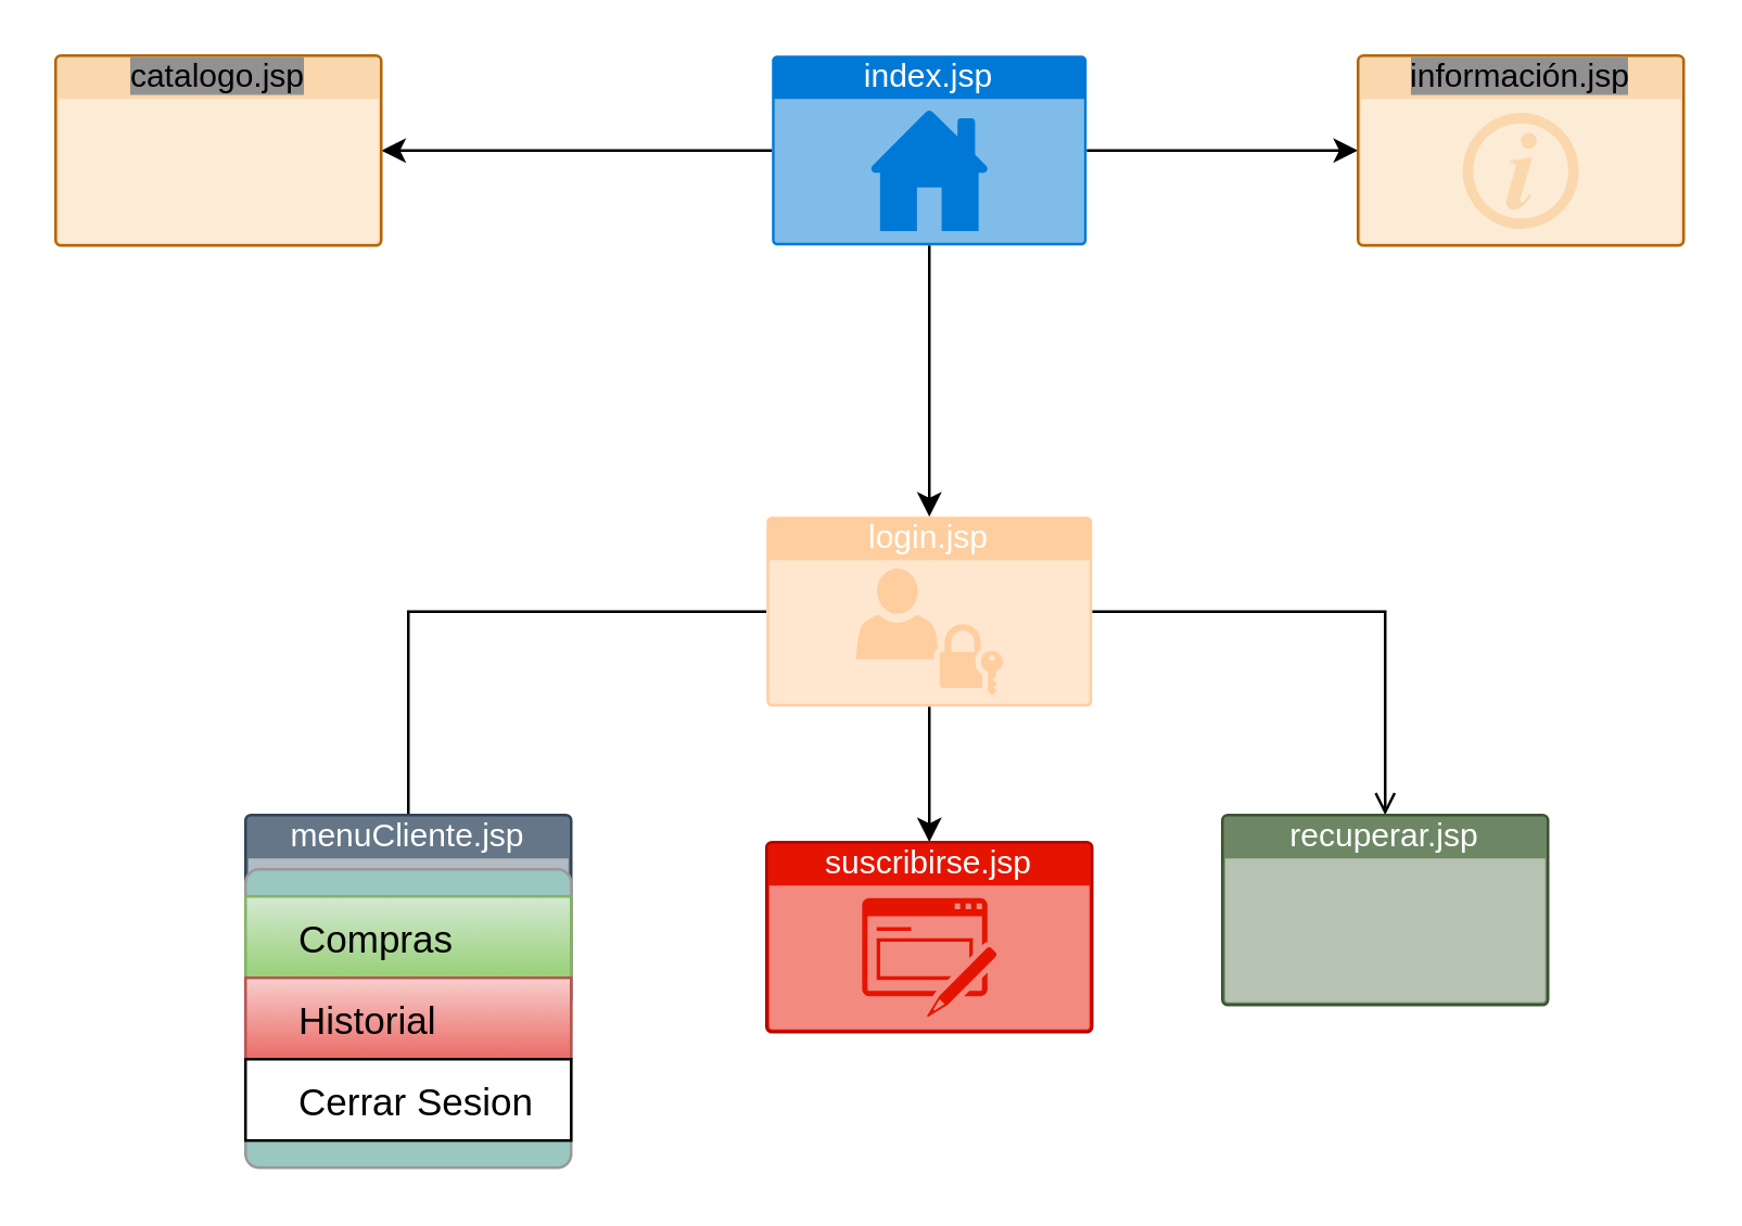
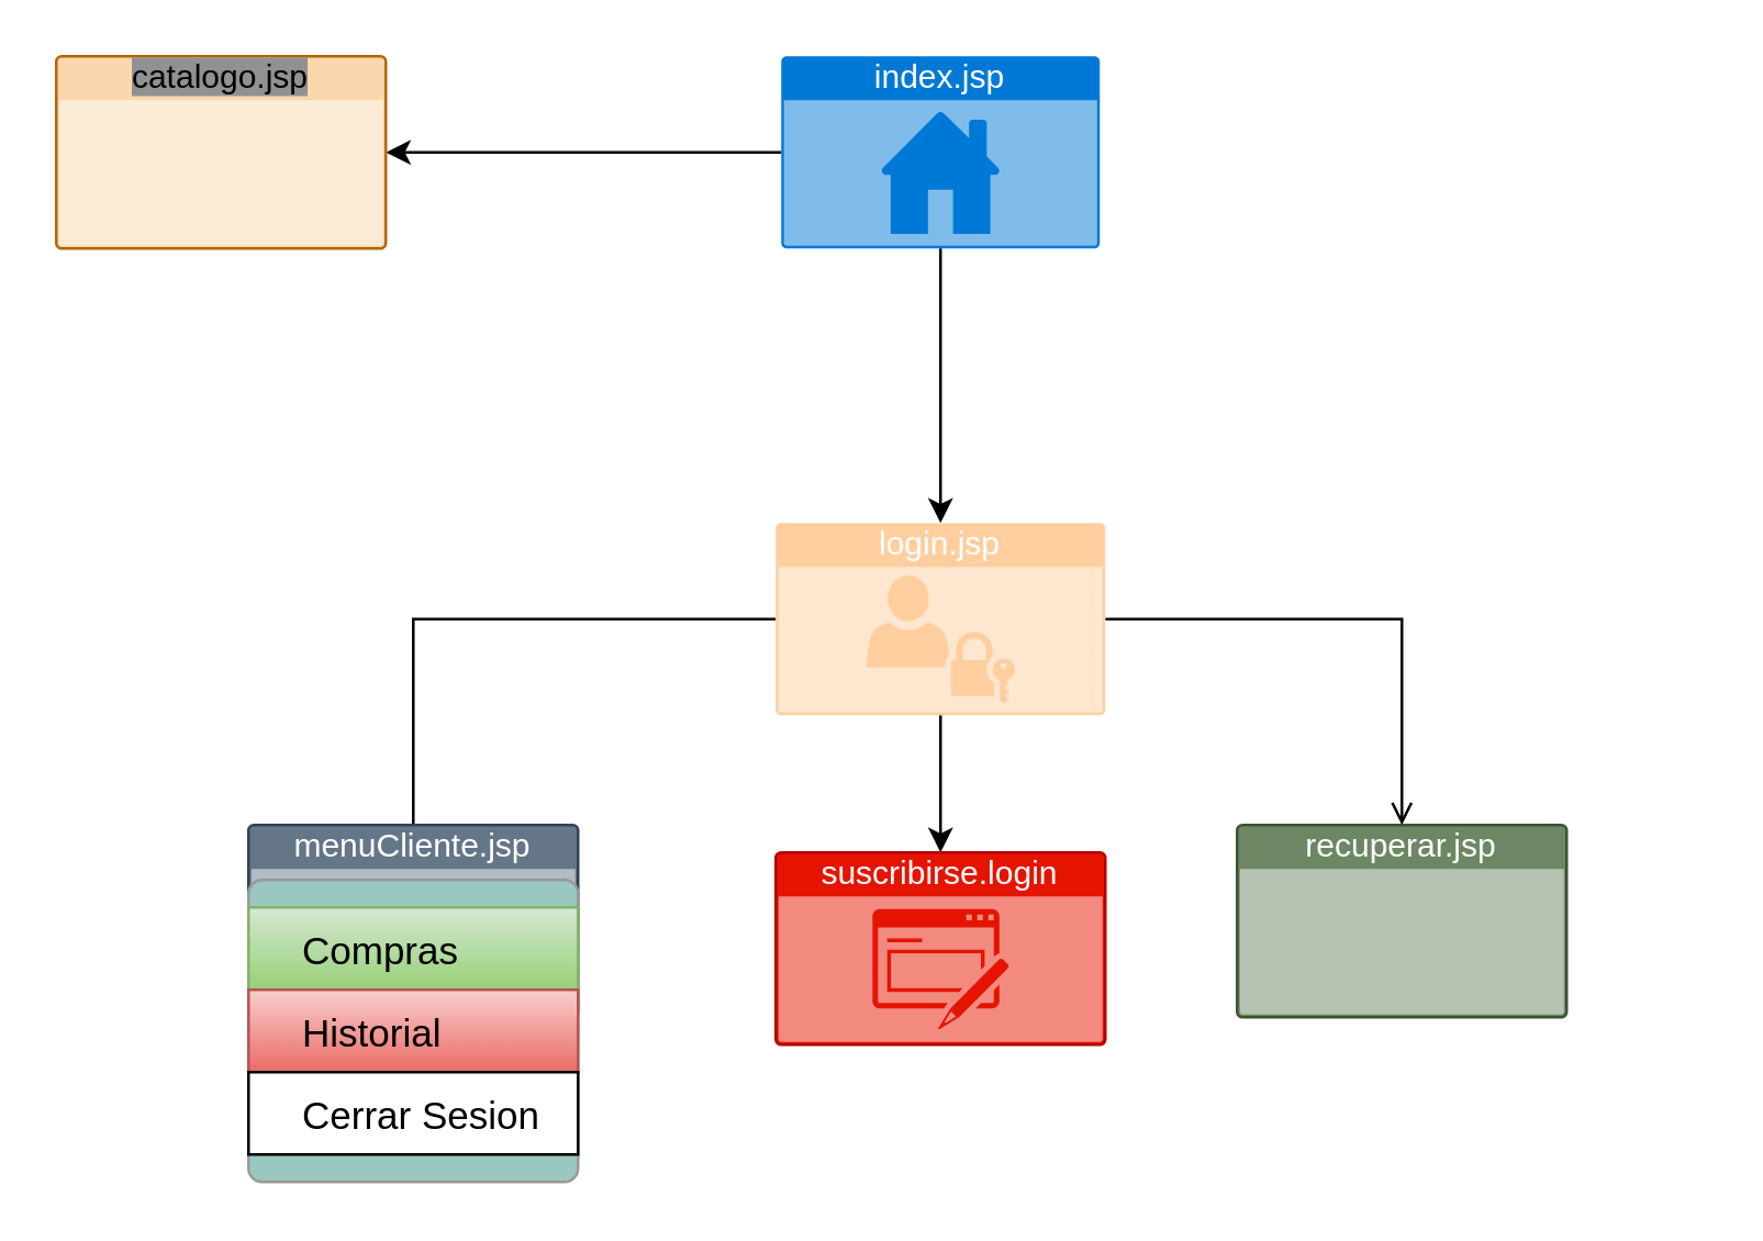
  <mxCell id="0" />
  <mxCell id="1" parent="0" />
  <mxCell id="2" style="edgeStyle=orthogonalEdgeStyle;rounded=0;orthogonalLoop=1;jettySize=auto;html=1;entryX=0.5;entryY=0;entryDx=0;entryDy=0;entryPerimeter=0;" edge="1" parent="1" source="5" target="9"><mxGeometry relative="1" as="geometry"><mxPoint x="330" y="160" as="targetPoint" /></mxGeometry></mxCell>
  <mxCell id="3" style="edgeStyle=orthogonalEdgeStyle;rounded=0;orthogonalLoop=1;jettySize=auto;html=1;" edge="1" parent="1" source="5" target="11"><mxGeometry relative="1" as="geometry" /></mxCell>
- <mxCell id="4" style="edgeStyle=orthogonalEdgeStyle;rounded=0;orthogonalLoop=1;jettySize=auto;html=1;entryX=0;entryY=0.5;entryDx=0;entryDy=0;entryPerimeter=0;" edge="1" parent="1" source="5" target="10"><mxGeometry relative="1" as="geometry" /></mxCell>
  <mxCell id="5" value="index.jsp&lt;br&gt;" style="html=1;whiteSpace=wrap;strokeColor=none;fillColor=#0079D6;labelPosition=center;verticalLabelPosition=middle;verticalAlign=top;align=center;fontSize=12;outlineConnect=0;spacingTop=-6;fontColor=#FFFFFF;sketch=0;shape=mxgraph.sitemap.home;" vertex="1" parent="1"><mxGeometry x="284" y="20" width="116" height="70" as="geometry" /></mxCell>
  <mxCell id="6" style="edgeStyle=orthogonalEdgeStyle;rounded=0;orthogonalLoop=1;jettySize=auto;html=1;entryX=0.5;entryY=0;entryDx=0;entryDy=0;entryPerimeter=0;endArrow=none;" edge="1" parent="1" source="9" target="12"><mxGeometry relative="1" as="geometry" /></mxCell>
  <mxCell id="7" style="edgeStyle=orthogonalEdgeStyle;rounded=0;orthogonalLoop=1;jettySize=auto;html=1;entryX=0.5;entryY=0;entryDx=0;entryDy=0;entryPerimeter=0;" edge="1" parent="1" source="9" target="14"><mxGeometry relative="1" as="geometry" /></mxCell>
  <mxCell id="8" style="edgeStyle=orthogonalEdgeStyle;rounded=0;orthogonalLoop=1;jettySize=auto;html=1;entryX=0.5;entryY=0;entryDx=0;entryDy=0;entryPerimeter=0;endArrow=open;" edge="1" parent="1" source="9" target="13"><mxGeometry relative="1" as="geometry" /></mxCell>
  <mxCell id="9" value="login.jsp&lt;br&gt;" style="html=1;whiteSpace=wrap;strokeColor=none;fillColor=#FFCE9F;labelPosition=center;verticalLabelPosition=middle;verticalAlign=top;align=center;fontSize=12;outlineConnect=0;spacingTop=-6;fontColor=#FFFFFF;sketch=0;shape=mxgraph.sitemap.login;" vertex="1" parent="1"><mxGeometry x="282" y="190" width="120" height="70" as="geometry" /></mxCell>
- <mxCell id="10" value="&lt;span style=&quot;background-color: rgb(145, 145, 145);&quot;&gt;información.jsp&lt;/span&gt;" style="html=1;whiteSpace=wrap;strokeColor=#b46504;fillColor=#fad7ac;labelPosition=center;verticalLabelPosition=middle;verticalAlign=top;align=center;fontSize=12;outlineConnect=0;spacingTop=-6;sketch=0;shape=mxgraph.sitemap.info;" vertex="1" parent="1"><mxGeometry x="500" y="20" width="120" height="70" as="geometry" /></mxCell>
  <mxCell id="11" value="&lt;span style=&quot;background-color: rgb(145, 145, 145);&quot;&gt;catalogo.jsp&lt;/span&gt;" style="html=1;whiteSpace=wrap;strokeColor=#b46504;fillColor=#fad7ac;labelPosition=center;verticalLabelPosition=middle;verticalAlign=top;align=center;fontSize=12;outlineConnect=0;spacingTop=-6;sketch=0;shape=mxgraph.sitemap.page;" vertex="1" parent="1"><mxGeometry x="20" y="20" width="120" height="70" as="geometry" /></mxCell>
  <mxCell id="12" value="menuCliente.jsp" style="html=1;whiteSpace=wrap;strokeColor=#314354;fillColor=#647687;labelPosition=center;verticalLabelPosition=middle;verticalAlign=top;align=center;fontSize=12;outlineConnect=0;spacingTop=-6;fontColor=#ffffff;sketch=0;shape=mxgraph.sitemap.page;" vertex="1" parent="1"><mxGeometry x="90" y="300" width="120" height="70" as="geometry" /></mxCell>
  <mxCell id="13" value="recuperar.jsp" style="html=1;whiteSpace=wrap;strokeColor=#3A5431;fillColor=#6d8764;labelPosition=center;verticalLabelPosition=middle;verticalAlign=top;align=center;fontSize=12;outlineConnect=0;spacingTop=-6;sketch=0;shape=mxgraph.sitemap.page;fontColor=#ffffff;" vertex="1" parent="1"><mxGeometry x="450" y="300" width="120" height="70" as="geometry" /></mxCell>
- <mxCell id="14" value="suscribirse.jsp&lt;br&gt;" style="html=1;whiteSpace=wrap;strokeColor=#B20000;fillColor=#e51400;labelPosition=center;verticalLabelPosition=middle;verticalAlign=top;align=center;fontSize=12;outlineConnect=0;spacingTop=-6;fontColor=#ffffff;sketch=0;shape=mxgraph.sitemap.form;" vertex="1" parent="1"><mxGeometry x="282" y="310" width="120" height="70" as="geometry" /></mxCell>
+ <mxCell id="14" value="suscribirse.login&lt;br&gt;" style="html=1;whiteSpace=wrap;strokeColor=#B20000;fillColor=#e51400;labelPosition=center;verticalLabelPosition=middle;verticalAlign=top;align=center;fontSize=12;outlineConnect=0;spacingTop=-6;fontColor=#ffffff;sketch=0;shape=mxgraph.sitemap.form;" vertex="1" parent="1"><mxGeometry x="282" y="310" width="120" height="70" as="geometry" /></mxCell>
  <mxCell id="15" value="" style="html=1;shadow=0;dashed=0;shape=mxgraph.bootstrap.rrect;rSize=5;fillColor=#9AC7BF;strokeColor=#999999;" vertex="1" parent="1"><mxGeometry x="90" y="320" width="120" height="110" as="geometry" /></mxCell>
  <mxCell id="16" value="Compras" style="fillColor=#d5e8d4;strokeColor=#82b366;align=left;spacing=20;fontSize=14;gradientColor=#97d077;" vertex="1" parent="15"><mxGeometry width="120" height="30" relative="1" as="geometry"><mxPoint y="10" as="offset" /></mxGeometry></mxCell>
  <mxCell id="17" value="Historial" style="fillColor=#f8cecc;strokeColor=#b85450;align=left;spacing=20;fontSize=14;gradientColor=#ea6b66;" vertex="1" parent="15"><mxGeometry width="120" height="30" relative="1" as="geometry"><mxPoint y="40" as="offset" /></mxGeometry></mxCell>
  <mxCell id="18" value="Cerrar Sesion" style="align=left;spacing=20;fontSize=14;" vertex="1" parent="15"><mxGeometry width="120" height="30" relative="1" as="geometry"><mxPoint y="70" as="offset" /></mxGeometry></mxCell>
